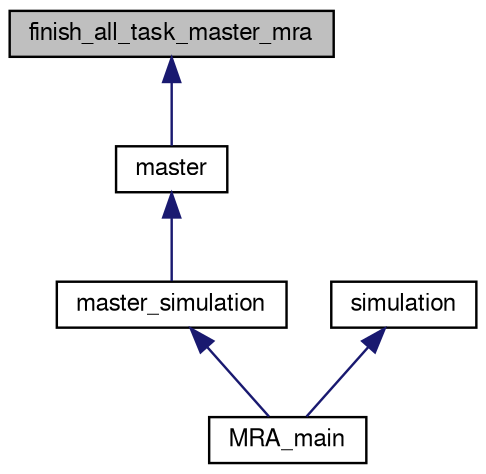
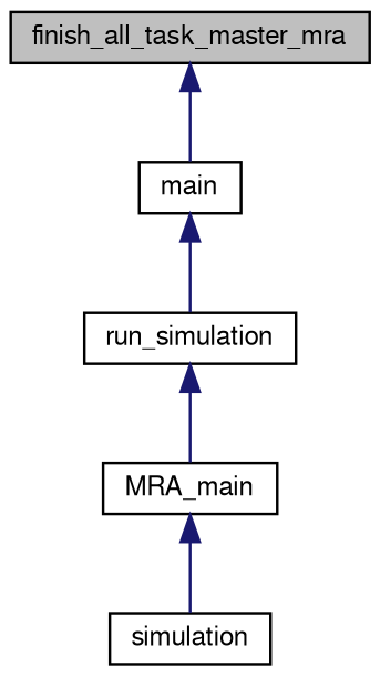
  digraph {
    rankdir=TB
    node [color=black fillcolor=white fontname=FreeSans fontsize=10 shape=record style=filled]
    edge [color=midnightblue dir=back fontname=FreeSans fontsize=10 labelfontname=FreeSans labelfontsize=10 style=solid]
    n1 [fillcolor=grey75 fontcolor=black height=0.2 label=finish_all_task_master_mra width=0.4]
-   n2 [height=0.2 label=master width=0.4]
-   n3 [height=0.2 label=master_simulation width=0.4]
+   n2 [height=0.2 label=main width=0.4]
+   n3 [height=0.2 label=run_simulation width=0.4]
    n4 [height=0.2 label=MRA_main width=0.4]
    n5 [height=0.2 label=simulation width=0.4]
    n1 -> n2
    n2 -> n3
    n3 -> n4
-   n5 -> n4
+   n4 -> n5
  }
